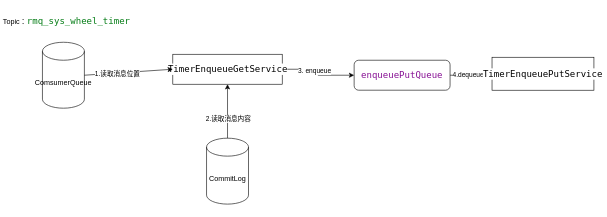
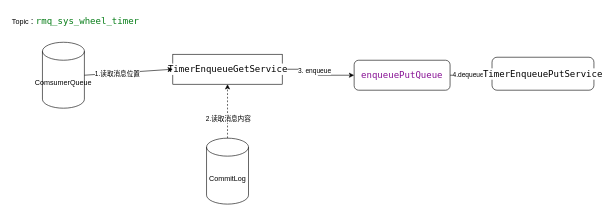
  <mxCell id="0" />
  <mxCell id="1" parent="0" />
  <mxCell id="2" value="CommitLog" style="shape=cylinder3;whiteSpace=wrap;html=1;boundedLbl=1;backgroundOutline=1;size=15;" vertex="1" parent="1"><mxGeometry x="343.75" y="230" width="70" height="110" as="geometry" /></mxCell>
  <mxCell id="3" value="" style="edgeStyle=orthogonalEdgeStyle;rounded=0;orthogonalLoop=1;jettySize=auto;html=1;" edge="1" parent="1" source="5" target="14"><mxGeometry relative="1" as="geometry" /></mxCell>
  <mxCell id="4" value="3. enqueue" style="edgeLabel;html=1;align=center;verticalAlign=middle;resizable=0;points=[];" vertex="1" connectable="0" parent="3"><mxGeometry x="-0.179" y="-2" relative="1" as="geometry"><mxPoint as="offset" /></mxGeometry></mxCell>
  <mxCell id="5" value="&lt;div style=&quot;background-color:#ffffff;color:#080808&quot;&gt;&lt;pre style=&quot;font-family:'JetBrains Mono',monospace;font-size:11.3pt;&quot;&gt;&lt;span style=&quot;color:#000000;&quot;&gt;TimerEnqueueGetService&lt;/span&gt;&lt;/pre&gt;&lt;/div&gt;" style="rounded=0;whiteSpace=wrap;html=1;" vertex="1" parent="1"><mxGeometry x="287.5" y="90" width="182.5" height="50" as="geometry" /></mxCell>
- <mxCell id="6" value="" style="endArrow=classic;html=1;rounded=0;entryX=0.5;entryY=1;entryDx=0;entryDy=0;" edge="1" parent="1" source="2" target="5"><mxGeometry width="50" height="50" relative="1" as="geometry"><mxPoint x="380" y="190" as="sourcePoint" /><mxPoint x="430" y="140" as="targetPoint" /></mxGeometry></mxCell>
+ <mxCell id="6" value="" style="endArrow=classic;html=1;rounded=0;entryX=0.5;entryY=1;entryDx=0;entryDy=0;dashed=1;" edge="1" parent="1" source="2" target="5"><mxGeometry width="50" height="50" relative="1" as="geometry"><mxPoint x="380" y="190" as="sourcePoint" /><mxPoint x="430" y="140" as="targetPoint" /></mxGeometry></mxCell>
  <mxCell id="7" value="2.读取消息内容" style="edgeLabel;html=1;align=center;verticalAlign=middle;resizable=0;points=[];" vertex="1" connectable="0" parent="6"><mxGeometry x="-0.256" y="-1" relative="1" as="geometry"><mxPoint as="offset" /></mxGeometry></mxCell>
  <mxCell id="8" value="ComsumerQueue" style="shape=cylinder3;whiteSpace=wrap;html=1;boundedLbl=1;backgroundOutline=1;size=15;" vertex="1" parent="1"><mxGeometry x="70" y="70" width="70" height="110" as="geometry" /></mxCell>
  <mxCell id="9" value="" style="endArrow=classic;html=1;rounded=0;exitX=1;exitY=0.5;exitDx=0;exitDy=0;exitPerimeter=0;entryX=0;entryY=0.5;entryDx=0;entryDy=0;" edge="1" parent="1" source="8" target="5"><mxGeometry width="50" height="50" relative="1" as="geometry"><mxPoint x="160" y="120" as="sourcePoint" /><mxPoint x="210" y="70" as="targetPoint" /></mxGeometry></mxCell>
  <mxCell id="10" value="1.读取消息位置" style="edgeLabel;html=1;align=center;verticalAlign=middle;resizable=0;points=[];" vertex="1" connectable="0" parent="9"><mxGeometry x="-0.258" y="-1" relative="1" as="geometry"><mxPoint as="offset" /></mxGeometry></mxCell>
- <mxCell id="11" value="Topic：&lt;span style=&quot;color: rgb(6, 125, 23); font-family: &amp;quot;JetBrains Mono&amp;quot;, monospace; font-size: 11.3pt; background-color: rgb(255, 255, 255);&quot;&gt;rmq_sys_&lt;/span&gt;&lt;span style=&quot;color: rgb(6, 125, 23); font-family: &amp;quot;JetBrains Mono&amp;quot;, monospace; font-size: 11.3pt; background-color: rgb(255, 255, 255);&quot;&gt;wheel_timer&lt;/span&gt;" style="text;html=1;align=center;verticalAlign=middle;resizable=0;points=[];autosize=1;strokeColor=none;fillColor=none;" vertex="1" parent="1"><mxGeometry x="5" y="20" width="210" height="30" as="geometry" /></mxCell>
+ <mxCell id="11" value="Topic：&lt;span style=&quot;color: rgb(6, 125, 23); font-family: &amp;quot;JetBrains Mono&amp;quot;, monospace; font-size: 11.3pt; background-color: rgb(255, 255, 255);&quot;&gt;rmq_sys_&lt;/span&gt;&lt;span style=&quot;color: rgb(6, 125, 23); font-family: &amp;quot;JetBrains Mono&amp;quot;, monospace; font-size: 11.3pt; background-color: rgb(255, 255, 255);&quot;&gt;wheel_timer&lt;/span&gt;" style="text;html=1;align=center;verticalAlign=middle;resizable=0;points=[];autosize=1;strokeColor=none;fillColor=none;" vertex="1" parent="1"><mxGeometry x="20" y="20" width="210" height="30" as="geometry" /></mxCell>
  <mxCell id="12" value="" style="edgeStyle=orthogonalEdgeStyle;rounded=0;orthogonalLoop=1;jettySize=auto;html=1;" edge="1" parent="1" source="14" target="15"><mxGeometry relative="1" as="geometry" /></mxCell>
  <mxCell id="13" value="4.dequeue" style="edgeLabel;html=1;align=center;verticalAlign=middle;resizable=0;points=[];" vertex="1" connectable="0" parent="12"><mxGeometry x="-0.191" y="2" relative="1" as="geometry"><mxPoint as="offset" /></mxGeometry></mxCell>
  <mxCell id="14" value="&lt;div style=&quot;background-color:#ffffff;color:#080808&quot;&gt;&lt;pre style=&quot;font-family:'JetBrains Mono',monospace;font-size:11.3pt;&quot;&gt;&lt;span style=&quot;color:#871094;&quot;&gt;enqueuePutQueue&lt;/span&gt;&lt;/pre&gt;&lt;/div&gt;" style="rounded=1;whiteSpace=wrap;html=1;" vertex="1" parent="1"><mxGeometry x="590" y="100" width="160" height="50" as="geometry" /></mxCell>
- <mxCell id="15" value="&lt;div style=&quot;background-color:#ffffff;color:#080808&quot;&gt;&lt;pre style=&quot;font-family:'JetBrains Mono',monospace;font-size:11.3pt;&quot;&gt;&lt;div&gt;&lt;pre style=&quot;font-family:'JetBrains Mono',monospace;font-size:11.3pt;&quot;&gt;&lt;span style=&quot;color:#000000;&quot;&gt;TimerEnqueuePutService&lt;/span&gt;&lt;/pre&gt;&lt;/div&gt;&lt;/pre&gt;&lt;/div&gt;" style="rounded=0;whiteSpace=wrap;html=1;" vertex="1" parent="1"><mxGeometry x="820" y="95" width="170" height="55" as="geometry" /></mxCell>
+ <mxCell id="15" value="&lt;div style=&quot;background-color:#ffffff;color:#080808&quot;&gt;&lt;pre style=&quot;font-family:'JetBrains Mono',monospace;font-size:11.3pt;&quot;&gt;&lt;div&gt;&lt;pre style=&quot;font-family:'JetBrains Mono',monospace;font-size:11.3pt;&quot;&gt;&lt;span style=&quot;color:#000000;&quot;&gt;TimerEnqueuePutService&lt;/span&gt;&lt;/pre&gt;&lt;/div&gt;&lt;/pre&gt;&lt;/div&gt;" style="whiteSpace=wrap;html=1;rounded=1;" vertex="1" parent="1"><mxGeometry x="820" y="95" width="170" height="55" as="geometry" /></mxCell>
